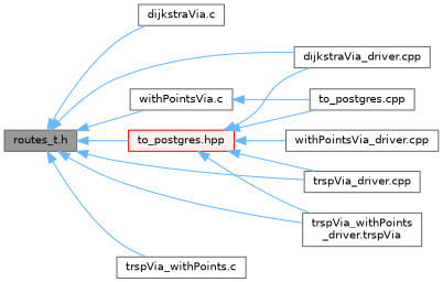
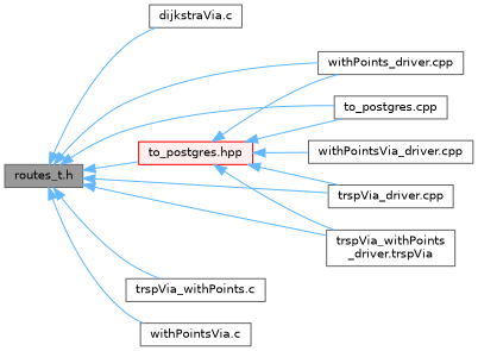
  digraph {
    rankdir=LR
    node [color=grey40 fillcolor=white fontname=Helvetica fontsize=10 shape=box style=filled]
    edge [color=steelblue1 dir=back fontname=Helvetica fontsize=10 labelfontname=Helvetica labelfontsize=10 style=solid]
    n1 [color=gray40 fillcolor=grey60 fontcolor=black height=0.2 label="routes_t.h" width=0.4]
    n2 [height=0.2 label="dijkstraVia.c" width=0.4]
-   n3 [height=0.2 label="dijkstraVia_driver.cpp" width=0.4]
+   n3 [height=0.2 label="withPoints_driver.cpp" width=0.4]
    n4 [height=0.2 label="to_postgres.cpp" width=0.4]
    n5 [color=red fillcolor="#FFF0F0" height=0.2 label="to_postgres.hpp" width=0.4]
    n6 [height=0.2 label="trspVia_driver.cpp" width=0.4]
    n7 [height=0.2 label="trspVia_withPoints\l_driver.trspVia" width=0.4]
    n8 [height=0.2 label="trspVia_withPoints.c" width=0.4]
    n9 [height=0.2 label="withPointsVia.c" width=0.4]
    n10 [height=0.2 label="withPointsVia_driver.cpp" width=0.4]
    n1 -> n2
    n1 -> n3
-   n9 -> n4
+   n1 -> n4
    n1 -> n5
    n1 -> n6
    n1 -> n7
    n1 -> n8
    n1 -> n9
    n5 -> n3
    n5 -> n4
    n5 -> n6
    n5 -> n7
    n5 -> n10
  }
